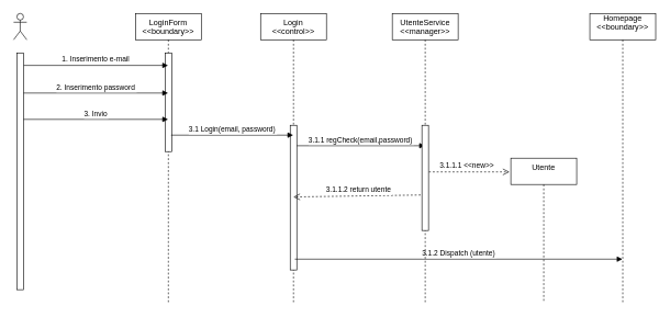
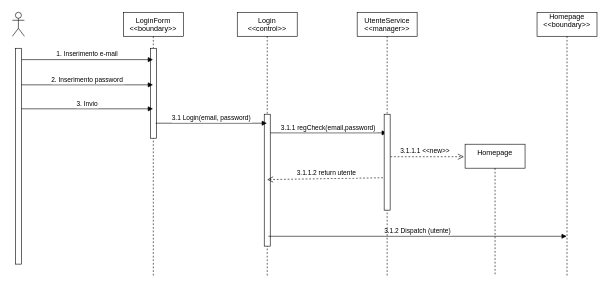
  <mxCell id="0" />
  <mxCell id="1" parent="0" />
  <mxCell id="2" value="LoginForm&#10;&lt;&lt;boundary&gt;&gt;" style="shape=umlLifeline;perimeter=lifelinePerimeter;container=1;collapsible=0;recursiveResize=0;rounded=0;shadow=0;strokeWidth=1;" parent="1" vertex="1"><mxGeometry x="205" y="20" width="100" height="440" as="geometry" /></mxCell>
  <mxCell id="3" value="" style="points=[];perimeter=orthogonalPerimeter;rounded=0;shadow=0;strokeWidth=1;" parent="2" vertex="1"><mxGeometry x="45" y="60" width="10" height="150" as="geometry" /></mxCell>
  <mxCell id="4" value="Login &#10;&lt;&lt;control&gt;&gt;" style="shape=umlLifeline;perimeter=lifelinePerimeter;container=1;collapsible=0;recursiveResize=0;rounded=0;shadow=0;strokeWidth=1;" parent="1" vertex="1"><mxGeometry x="395" y="20" width="100" height="440" as="geometry" /></mxCell>
  <mxCell id="5" value="" style="points=[];perimeter=orthogonalPerimeter;rounded=0;shadow=0;strokeWidth=1;" parent="4" vertex="1"><mxGeometry x="45" y="170" width="10" height="220" as="geometry" /></mxCell>
  <mxCell id="6" value="3.1.1.2 return utente" style="verticalAlign=bottom;endArrow=open;dashed=1;endSize=8;shadow=0;strokeWidth=1;exitX=0.49;exitY=0.627;exitDx=0;exitDy=0;exitPerimeter=0;" parent="1" source="18" edge="1"><mxGeometry relative="1" as="geometry"><mxPoint x="444.81" y="299" as="targetPoint" /><mxPoint x="637" y="299" as="sourcePoint" /><Array as="points" /></mxGeometry></mxCell>
  <mxCell id="7" value="1. Inserimento e-mail" style="verticalAlign=bottom;endArrow=block;shadow=0;strokeWidth=1;" parent="1" target="2" edge="1"><mxGeometry relative="1" as="geometry"><mxPoint x="35" y="98.95" as="sourcePoint" /><mxPoint x="215" y="99" as="targetPoint" /></mxGeometry></mxCell>
  <mxCell id="8" value="" style="points=[];perimeter=orthogonalPerimeter;rounded=0;shadow=0;strokeWidth=1;" vertex="1" parent="1"><mxGeometry x="25" y="80" width="10" height="360" as="geometry" /></mxCell>
  <mxCell id="9" value="2. Inserimento password" style="verticalAlign=bottom;endArrow=block;shadow=0;strokeWidth=1;" edge="1" parent="1" target="2"><mxGeometry relative="1" as="geometry"><mxPoint x="35" y="141" as="sourcePoint" /><mxPoint x="205" y="141" as="targetPoint" /></mxGeometry></mxCell>
  <mxCell id="10" value="3. Invio" style="verticalAlign=bottom;endArrow=block;shadow=0;strokeWidth=1;" edge="1" parent="1" target="2"><mxGeometry relative="1" as="geometry"><mxPoint x="35" y="181" as="sourcePoint" /><mxPoint x="225" y="181" as="targetPoint" /></mxGeometry></mxCell>
  <mxCell id="11" value="3.1 Login(email, password)" style="verticalAlign=bottom;endArrow=block;shadow=0;strokeWidth=1;exitX=0.9;exitY=0.9;exitDx=0;exitDy=0;exitPerimeter=0;" edge="1" parent="1" target="4"><mxGeometry relative="1" as="geometry"><mxPoint x="259" y="205" as="sourcePoint" /><mxPoint x="405" y="205" as="targetPoint" /></mxGeometry></mxCell>
  <mxCell id="12" value="3.1.1 regCheck(email,password)" style="verticalAlign=bottom;endArrow=block;shadow=0;strokeWidth=1;" edge="1" parent="1" target="18"><mxGeometry relative="1" as="geometry"><mxPoint x="450" y="221.1" as="sourcePoint" /><mxPoint x="615" y="221" as="targetPoint" /></mxGeometry></mxCell>
  <mxCell id="13" value="3.1.1.1 &lt;&lt;new&gt;&gt;" style="verticalAlign=bottom;endArrow=open;dashed=1;endSize=8;shadow=0;strokeWidth=1;entryX=-0.02;entryY=0.095;entryDx=0;entryDy=0;entryPerimeter=0;" edge="1" parent="1" source="18" target="14"><mxGeometry relative="1" as="geometry"><mxPoint x="755" y="278" as="targetPoint" /><mxPoint x="685" y="261" as="sourcePoint" /></mxGeometry></mxCell>
- <mxCell id="14" value="Utente&#10;" style="shape=umlLifeline;perimeter=lifelinePerimeter;container=1;collapsible=0;recursiveResize=0;rounded=0;shadow=0;strokeWidth=1;" vertex="1" parent="1"><mxGeometry x="775" y="240" width="100" height="220" as="geometry" /></mxCell>
+ <mxCell id="14" value="Homepage&#10;" style="shape=umlLifeline;perimeter=lifelinePerimeter;container=1;collapsible=0;recursiveResize=0;rounded=0;shadow=0;strokeWidth=1;" vertex="1" parent="1"><mxGeometry x="775" y="240" width="100" height="220" as="geometry" /></mxCell>
  <mxCell id="15" value="3.1.2 Dispatch (utente)" style="verticalAlign=bottom;endArrow=block;shadow=0;strokeWidth=1;exitX=0.52;exitY=0.849;exitDx=0;exitDy=0;exitPerimeter=0;" edge="1" parent="1" source="4" target="16"><mxGeometry relative="1" as="geometry"><mxPoint x="485" y="432" as="sourcePoint" /><mxPoint x="815" y="440" as="targetPoint" /></mxGeometry></mxCell>
  <mxCell id="16" value="Homepage&#10;&lt;&lt;boundary&gt;&gt;&#10;" style="shape=umlLifeline;perimeter=lifelinePerimeter;container=1;collapsible=0;recursiveResize=0;rounded=0;shadow=0;strokeWidth=1;" vertex="1" parent="1"><mxGeometry x="895" y="20" width="100" height="440" as="geometry" /></mxCell>
  <mxCell id="17" value="" style="shape=umlLifeline;participant=umlActor;perimeter=lifelinePerimeter;whiteSpace=wrap;html=1;container=1;collapsible=0;recursiveResize=0;verticalAlign=top;spacingTop=36;outlineConnect=0;" vertex="1" parent="1"><mxGeometry x="20" y="20" width="20" height="40" as="geometry" /></mxCell>
  <mxCell id="18" value="UtenteService &#10;&lt;&lt;manager&gt;&gt;" style="shape=umlLifeline;perimeter=lifelinePerimeter;container=1;collapsible=0;recursiveResize=0;rounded=0;shadow=0;strokeWidth=1;" vertex="1" parent="1"><mxGeometry x="595" y="20" width="100" height="440" as="geometry" /></mxCell>
  <mxCell id="19" value="" style="points=[];perimeter=orthogonalPerimeter;rounded=0;shadow=0;strokeWidth=1;" vertex="1" parent="18"><mxGeometry x="45" y="170" width="10" height="160" as="geometry" /></mxCell>
